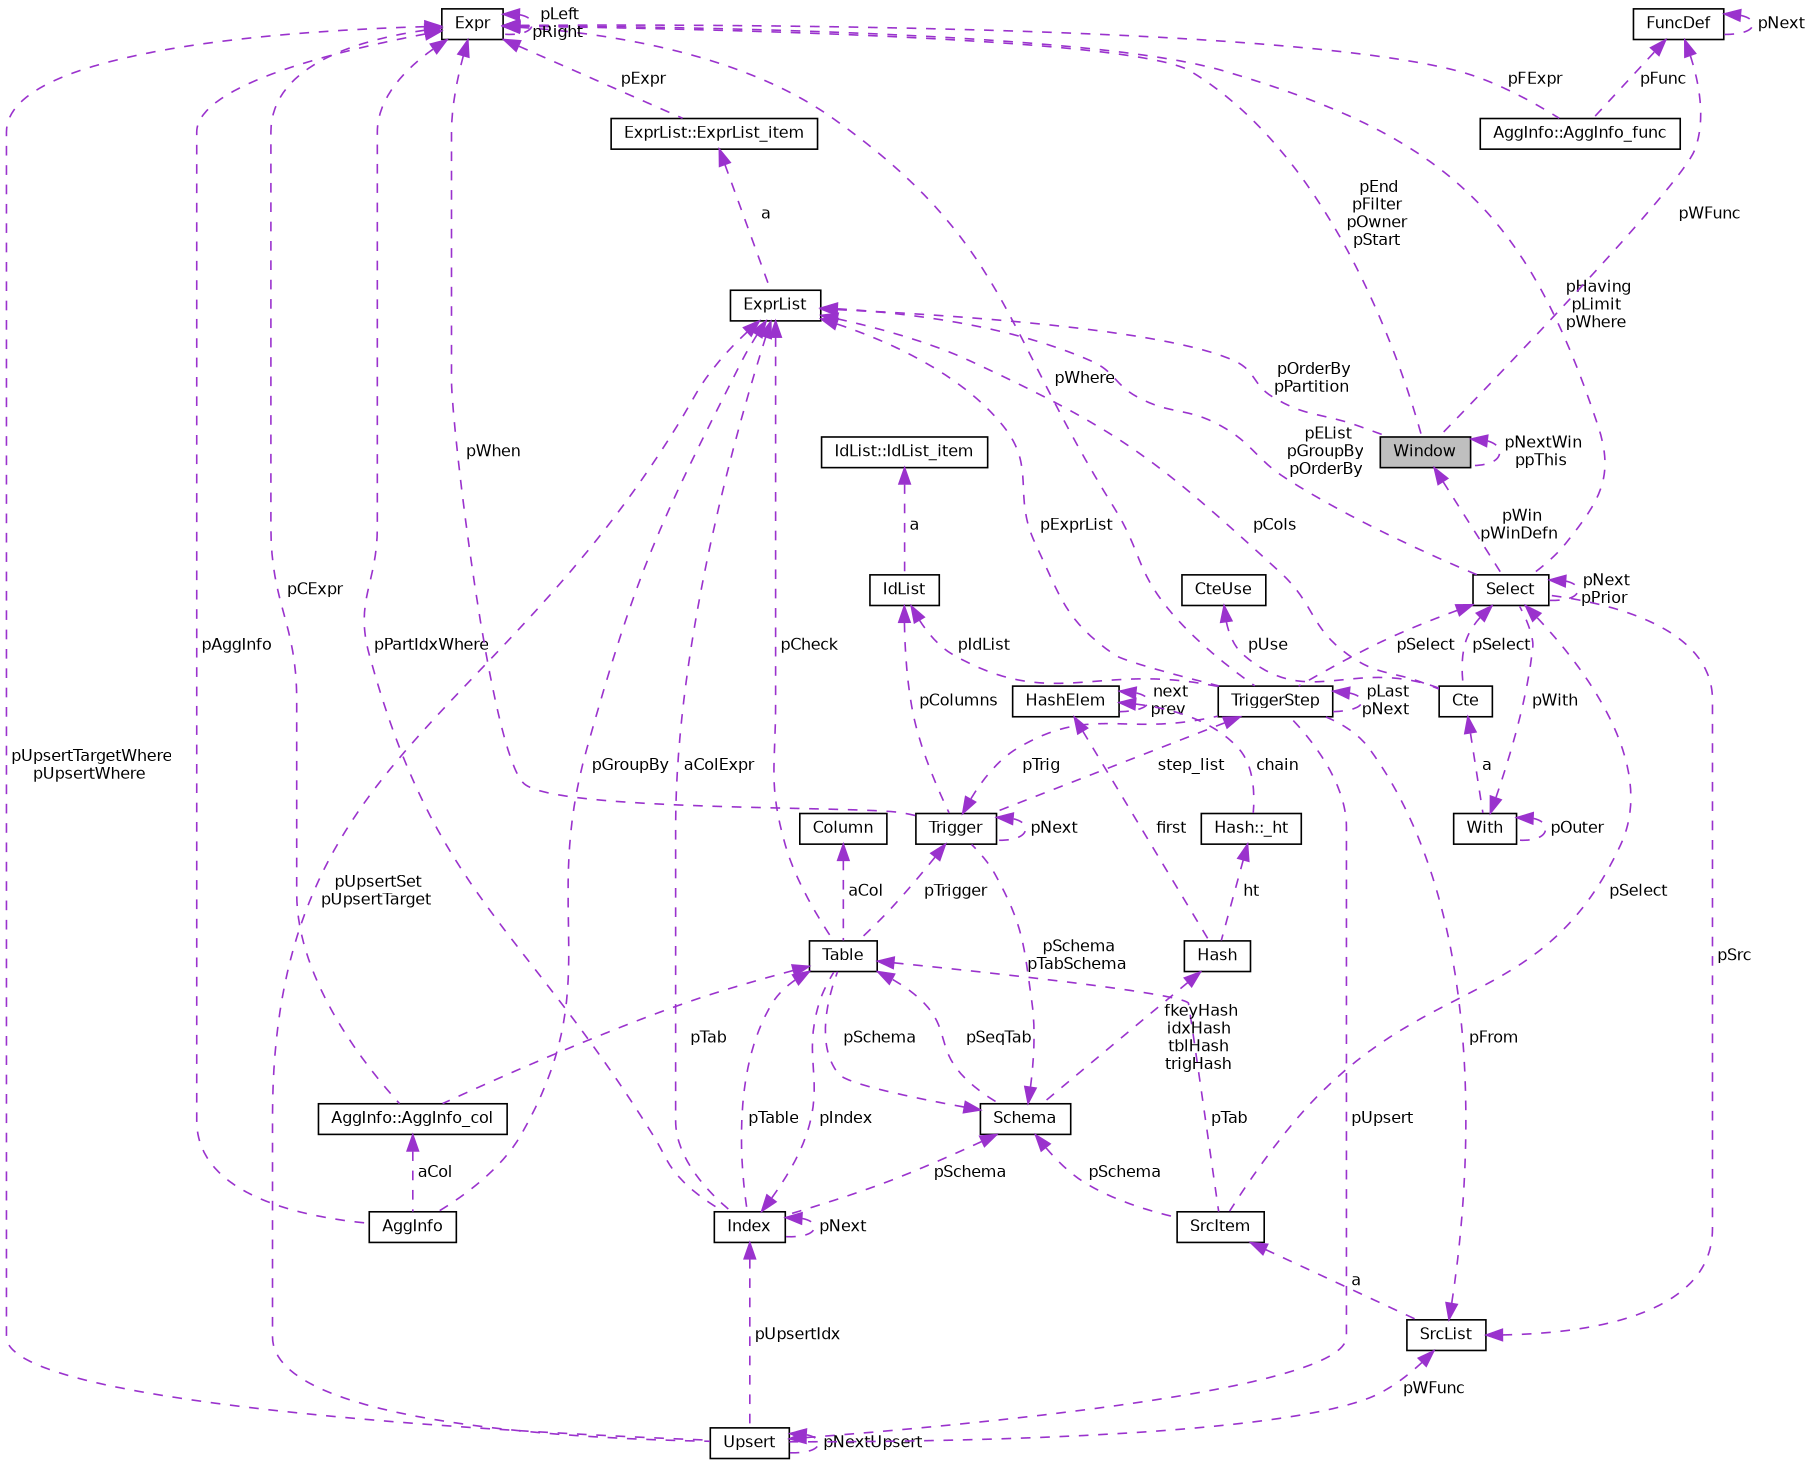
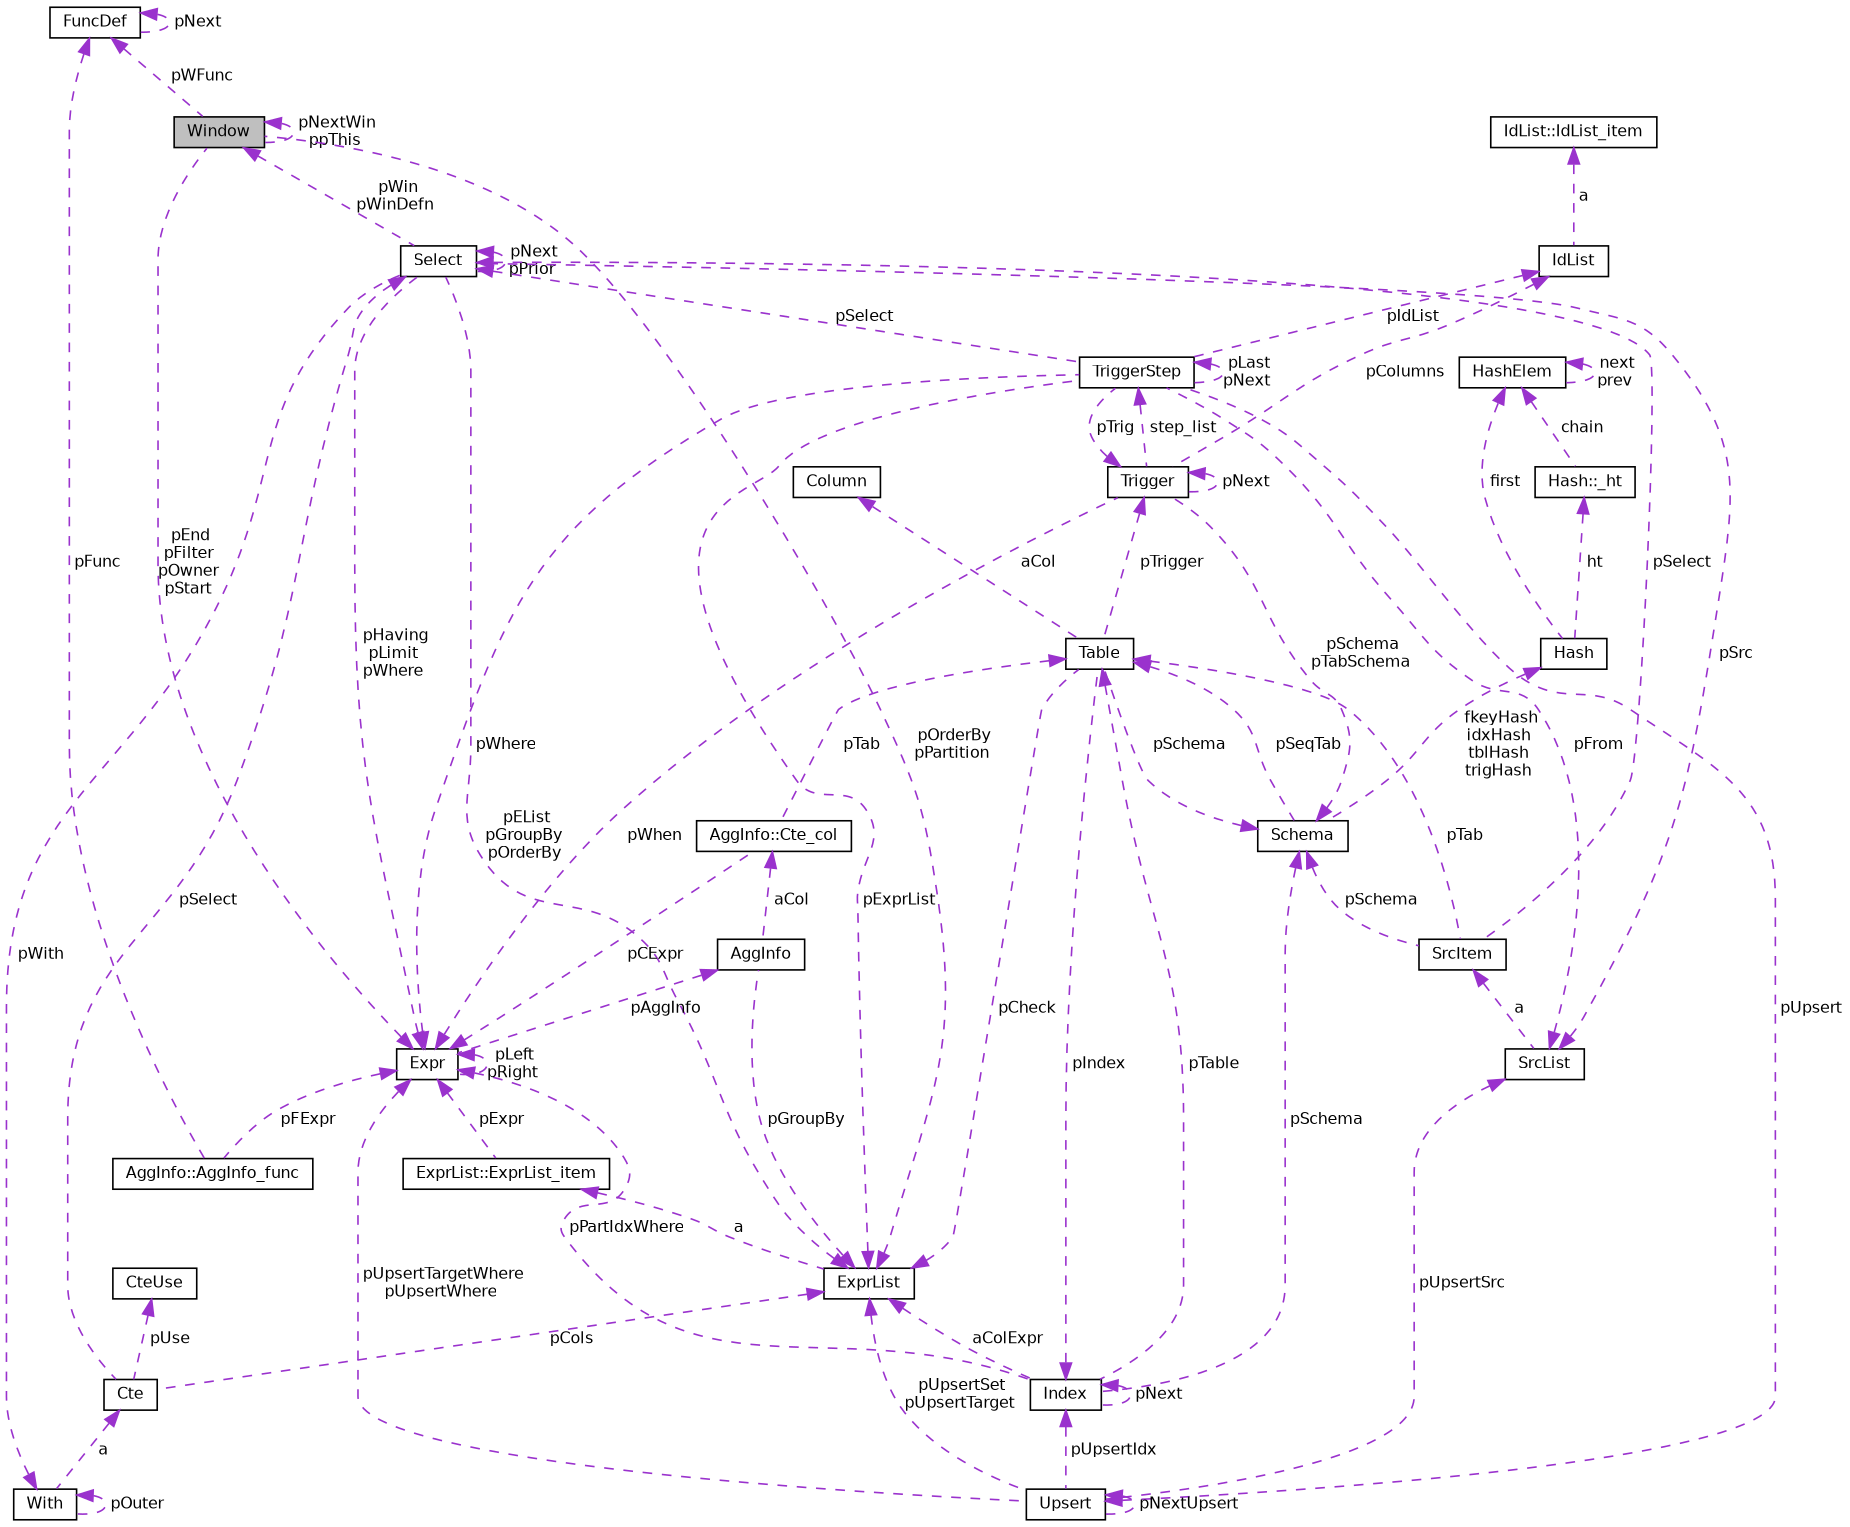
  digraph {
    node [color=black fillcolor=white fontname=Helvetica fontsize=10 shape=record style=filled]
    edge [color=darkorchid3 dir=back fontname=Helvetica fontsize=10 labelfontname=Helvetica labelfontsize=10 style=dashed]
    n1 [fillcolor=grey75 fontcolor=black height=0.2 label=Window width=0.4]
    n2 [height=0.2 label=Select width=0.4]
    n3 [height=0.2 label=TriggerStep width=0.4]
    n4 [height=0.2 label=Cte width=0.4]
    n5 [height=0.2 label=SrcItem width=0.4]
    n6 [height=0.2 label=ExprList width=0.4]
    n7 [height=0.2 label=AggInfo width=0.4]
    n8 [height=0.2 label=Table width=0.4]
    n9 [height=0.2 label=Index width=0.4]
    n10 [height=0.2 label=Upsert width=0.4]
    n11 [height=0.2 label=Expr width=0.4]
-   n12 [height=0.2 label="AggInfo::AggInfo_col" width=0.4]
+   n12 [height=0.2 label="AggInfo::Cte_col" width=0.4]
    n13 [height=0.2 label=Schema width=0.4]
    n14 [height=0.2 label=Trigger width=0.4]
    n15 [height=0.2 label=With width=0.4]
    n16 [height=0.2 label="ExprList::ExprList_item" width=0.4]
    n17 [height=0.2 label="AggInfo::AggInfo_func" width=0.4]
    n18 [height=0.2 label=SrcList width=0.4]
    n19 [height=0.2 label=Column width=0.4]
    n20 [height=0.2 label=Hash width=0.4]
    n21 [height=0.2 label=HashElem width=0.4]
    n22 [height=0.2 label="Hash::_ht" width=0.4]
    n23 [height=0.2 label=IdList width=0.4]
    n24 [height=0.2 label="IdList::IdList_item" width=0.4]
    n25 [height=0.2 label=CteUse width=0.4]
    n26 [height=0.2 label=FuncDef width=0.4]
    n1 -> n1 [label=" pNextWin\nppThis"]
    n1 -> n2 [label=" pWin\npWinDefn"]
    n2 -> n2 [label=" pNext\npPrior"]
    n2 -> n3 [label=" pSelect"]
    n2 -> n4 [label=" pSelect"]
    n2 -> n5 [label=" pSelect"]
    n3 -> n3 [label=" pLast\npNext"]
    n3 -> n14 [label=" step_list"]
    n4 -> n15 [label=" a"]
    n5 -> n18 [label=" a"]
    n6 -> n1 [label=" pOrderBy\npPartition"]
    n6 -> n2 [label=" pEList\npGroupBy\npOrderBy"]
    n6 -> n3 [label=" pExprList"]
    n6 -> n4 [label=" pCols"]
    n6 -> n7 [label=" pGroupBy"]
    n6 -> n8 [label=" pCheck"]
    n6 -> n9 [label=" aColExpr"]
    n6 -> n10 [label=" pUpsertSet\npUpsertTarget"]
-   n11 -> n7 [label=" pAggInfo"]
+   n7 -> n11 [label=" pAggInfo"]
    n8 -> n5 [label=" pTab"]
    n8 -> n9 [label=" pTable"]
    n8 -> n12 [label=" pTab"]
    n8 -> n13 [label=" pSeqTab"]
    n9 -> n8 [label=" pIndex"]
    n9 -> n9 [label=" pNext"]
    n9 -> n10 [label=" pUpsertIdx"]
    n10 -> n3 [label=" pUpsert"]
    n10 -> n10 [label=" pNextUpsert"]
    n11 -> n1 [label=" pEnd\npFilter\npOwner\npStart"]
    n11 -> n2 [label=" pHaving\npLimit\npWhere"]
    n11 -> n3 [label=" pWhere"]
    n11 -> n9 [label=" pPartIdxWhere"]
    n11 -> n10 [label=" pUpsertTargetWhere\npUpsertWhere"]
    n11 -> n11 [label=" pLeft\npRight"]
    n11 -> n12 [label=" pCExpr"]
    n11 -> n14 [label=" pWhen"]
    n11 -> n16 [label=" pExpr"]
    n11 -> n17 [label=" pFExpr"]
    n12 -> n7 [label=" aCol"]
    n13 -> n5 [label=" pSchema"]
    n13 -> n8 [label=" pSchema"]
    n13 -> n9 [label=" pSchema"]
    n13 -> n14 [label=" pSchema\npTabSchema"]
    n14 -> n3 [label=" pTrig"]
    n14 -> n8 [label=" pTrigger"]
    n14 -> n14 [label=" pNext"]
    n15 -> n2 [label=" pWith"]
    n15 -> n15 [label=" pOuter"]
    n16 -> n6 [label=" a"]
    n18 -> n2 [label=" pSrc"]
    n18 -> n3 [label=" pFrom"]
-   n18 -> n10 [label=" pWFunc"]
+   n18 -> n10 [label=" pUpsertSrc"]
    n19 -> n8 [label=" aCol"]
    n20 -> n13 [label=" fkeyHash\nidxHash\ntblHash\ntrigHash"]
    n21 -> n20 [label=" first"]
    n21 -> n21 [label=" next\nprev"]
    n21 -> n22 [label=" chain"]
    n22 -> n20 [label=" ht"]
    n23 -> n3 [label=" pIdList"]
    n23 -> n14 [label=" pColumns"]
    n24 -> n23 [label=" a"]
    n25 -> n4 [label=" pUse"]
    n26 -> n1 [label=" pWFunc"]
    n26 -> n17 [label=" pFunc"]
    n26 -> n26 [label=" pNext"]
  }
